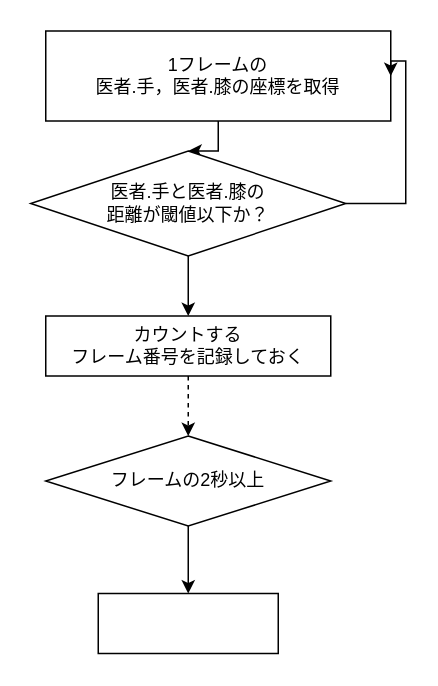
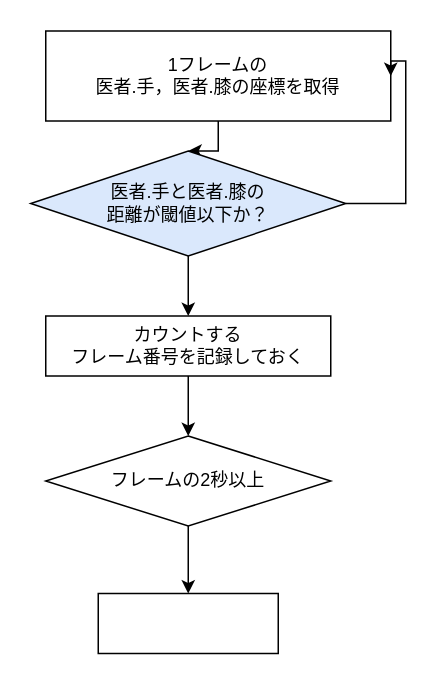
  <mxCell id="0" />
  <mxCell id="1" parent="0" />
  <mxCell id="2" value="" style="edgeStyle=orthogonalEdgeStyle;rounded=0;orthogonalLoop=1;jettySize=auto;html=1;" edge="1" parent="1" source="3" target="6"><mxGeometry relative="1" as="geometry" /></mxCell>
  <mxCell id="3" value="1フレームの&lt;br&gt;医者.手，医者.膝の座標を取得" style="rounded=0;whiteSpace=wrap;html=1;" vertex="1" parent="1"><mxGeometry x="30" y="20" width="230" height="60" as="geometry" /></mxCell>
  <mxCell id="4" value="" style="edgeStyle=orthogonalEdgeStyle;rounded=0;orthogonalLoop=1;jettySize=auto;html=1;" edge="1" parent="1" source="6" target="8"><mxGeometry relative="1" as="geometry" /></mxCell>
  <mxCell id="5" style="edgeStyle=orthogonalEdgeStyle;rounded=0;orthogonalLoop=1;jettySize=auto;html=1;entryX=1;entryY=0.5;entryDx=0;entryDy=0;exitX=1;exitY=0.5;exitDx=0;exitDy=0;" edge="1" parent="1" source="6" target="3"><mxGeometry relative="1" as="geometry"><Array as="points"><mxPoint x="270" y="135" /><mxPoint x="270" y="40" /></Array></mxGeometry></mxCell>
- <mxCell id="6" value="医者.手と医者.膝の&lt;br&gt;距離が閾値以下か？" style="rhombus;whiteSpace=wrap;html=1;" vertex="1" parent="1"><mxGeometry x="20" y="100" width="210" height="70" as="geometry" /></mxCell>
- <mxCell id="7" value="" style="edgeStyle=orthogonalEdgeStyle;rounded=0;orthogonalLoop=1;jettySize=auto;html=1;dashed=1;" edge="1" parent="1" source="8" target="10"><mxGeometry relative="1" as="geometry" /></mxCell>
+ <mxCell id="6" value="医者.手と医者.膝の&lt;br&gt;距離が閾値以下か？" style="rhombus;whiteSpace=wrap;html=1;fillColor=#dae8fc;" vertex="1" parent="1"><mxGeometry x="20" y="100" width="210" height="70" as="geometry" /></mxCell>
+ <mxCell id="7" value="" style="edgeStyle=orthogonalEdgeStyle;rounded=0;orthogonalLoop=1;jettySize=auto;html=1;" edge="1" parent="1" source="8" target="10"><mxGeometry relative="1" as="geometry" /></mxCell>
  <mxCell id="8" value="カウントする&lt;br&gt;フレーム番号を記録しておく" style="whiteSpace=wrap;html=1;" vertex="1" parent="1"><mxGeometry x="30" y="210" width="190" height="40" as="geometry" /></mxCell>
  <mxCell id="9" value="" style="edgeStyle=orthogonalEdgeStyle;rounded=0;orthogonalLoop=1;jettySize=auto;html=1;" edge="1" parent="1" source="10" target="11"><mxGeometry relative="1" as="geometry" /></mxCell>
  <mxCell id="10" value="フレームの2秒以上" style="rhombus;whiteSpace=wrap;html=1;" vertex="1" parent="1"><mxGeometry x="30" y="290" width="190" height="60" as="geometry" /></mxCell>
  <mxCell id="11" value="" style="whiteSpace=wrap;html=1;" vertex="1" parent="1"><mxGeometry x="65" y="395" width="120" height="40" as="geometry" /></mxCell>
